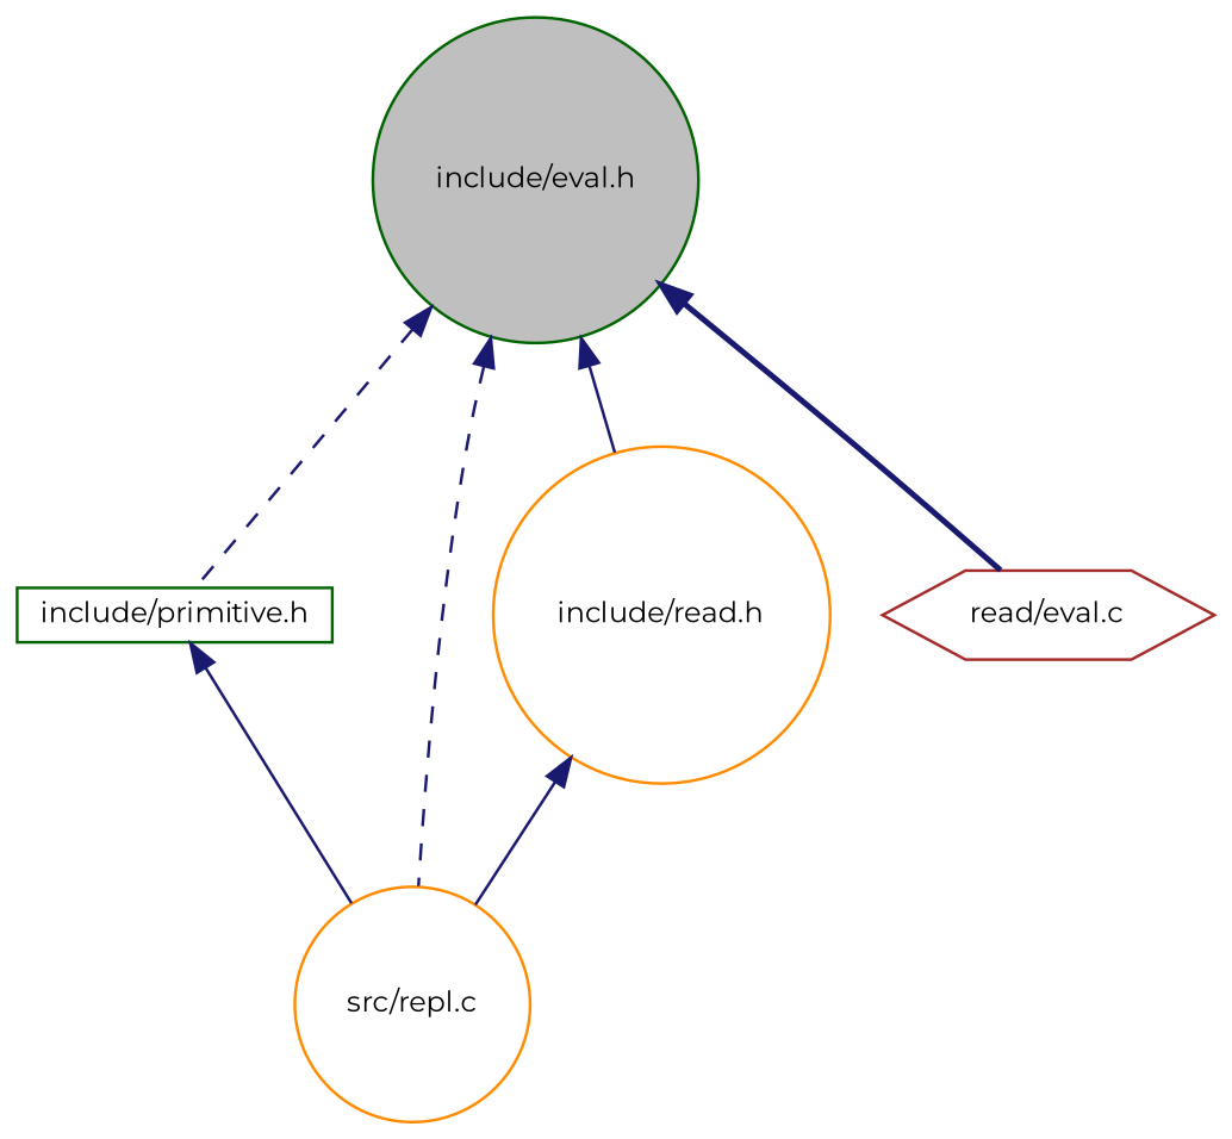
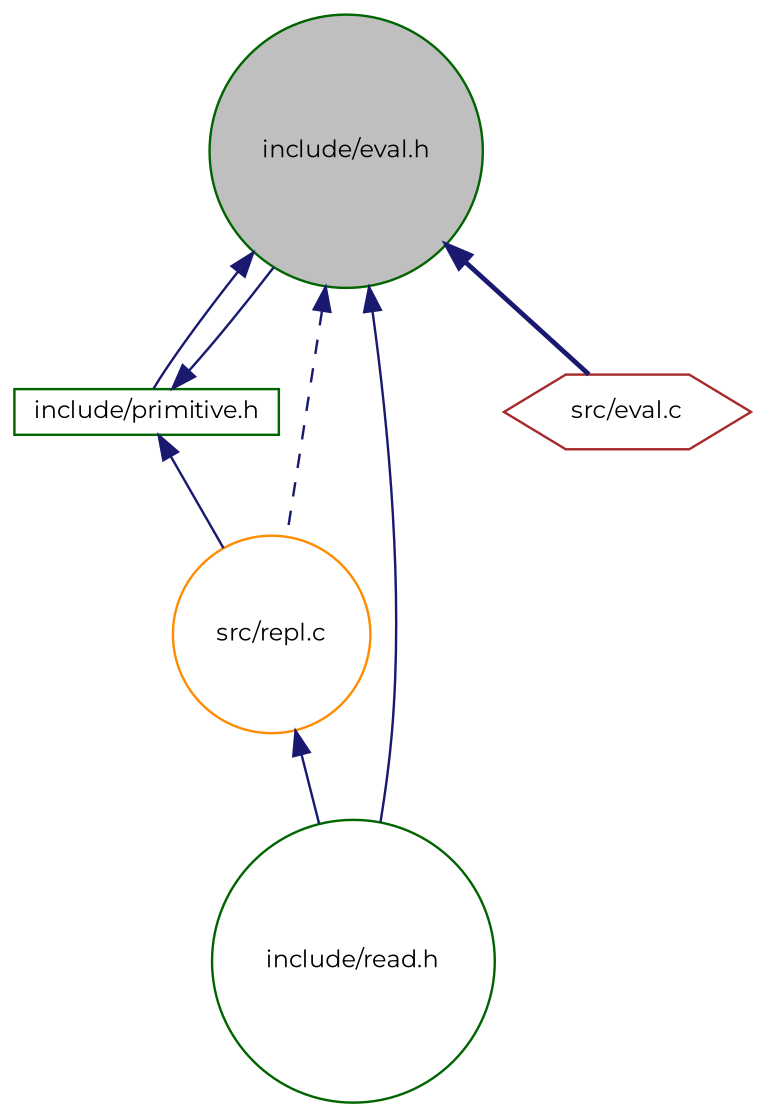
  digraph {
    fontname=Montserrat
    node [color=darkgreen fillcolor=white fontname=Montserrat fontsize=10 shape=circle style=filled]
    edge [color=midnightblue dir=back fontname=Montserrat fontsize=10 labelfontname=Helvetica labelfontsize=10 style=solid]
    n1 [fillcolor=grey75 fontcolor=black height=0.2 label="include/eval.h" width=0.4]
    n2 [height=0.2 label="include/primitive.h" shape=box width=0.4]
    n3 [color=darkorange height=0.2 label="src/repl.c" width=0.4]
-   n4 [color=darkorange height=0.2 label="include/read.h" width=0.4]
-   n5 [color=brown height=0.2 label="read/eval.c" shape=hexagon width=0.4]
-   n1 -> n2 [style=dashed]
+   n4 [height=0.2 label="include/read.h" width=0.4]
+   n5 [color=brown height=0.2 label="src/eval.c" shape=hexagon width=0.4]
+   n1 -> n2
    n1 -> n3 [style=dashed]
    n1 -> n4
    n1 -> n5 [style=bold]
+   n2 -> n1
    n2 -> n3
-   n4 -> n3
+   n3 -> n4
  }
